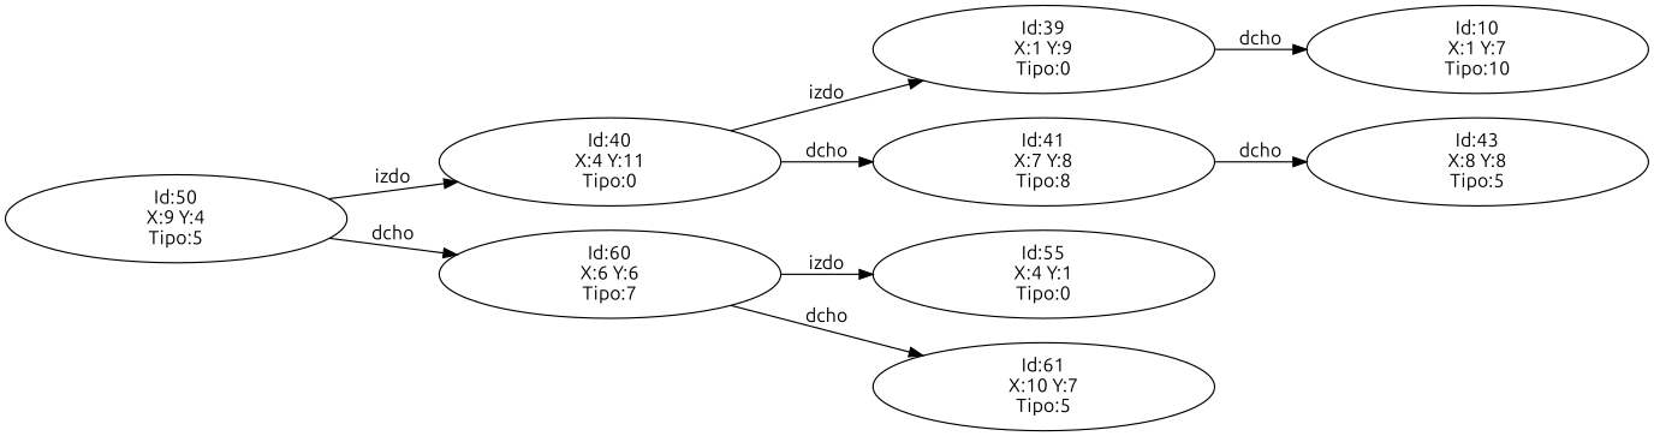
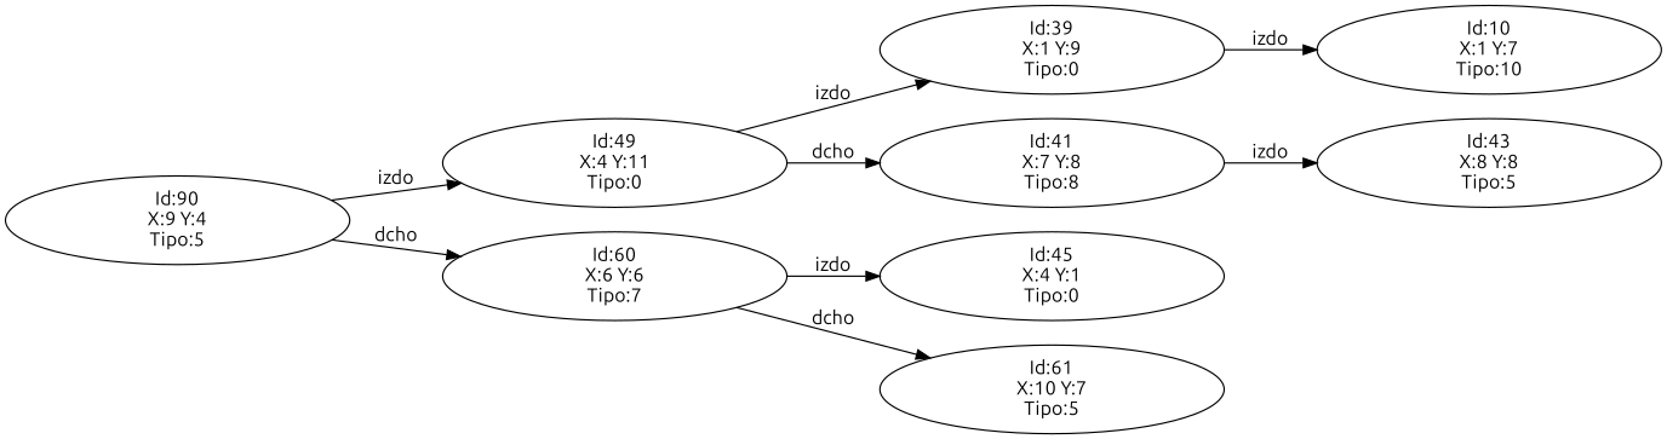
  digraph {
    fontname=Ubuntu
    fontsize=0.5
    rankdir=LR
    node [fixedsize=true fontname=Ubuntu shape=ellipse]
    edge [color=black fontname=Ubuntu]
-   n1 [height=0.9 label="Id:50\nX:9 Y:4\nTipo:5" width=3.5]
-   n2 [height=0.9 label="Id:40\nX:4 Y:11\nTipo:0" width=3.5]
+   n1 [height=0.9 label="Id:90\nX:9 Y:4\nTipo:5" width=3.5]
+   n2 [height=0.9 label="Id:49\nX:4 Y:11\nTipo:0" width=3.5]
    n3 [height=0.9 label="Id:60\nX:6 Y:6\nTipo:7" width=3.5]
    n4 [height=0.9 label="Id:39\nX:1 Y:9\nTipo:0" width=3.5]
    n5 [height=0.9 label="Id:41\nX:7 Y:8\nTipo:8" width=3.5]
-   n6 [height=0.9 label="Id:55\nX:4 Y:1\nTipo:0" width=3.5]
+   n6 [height=0.9 label="Id:45\nX:4 Y:1\nTipo:0" width=3.5]
    n7 [height=0.9 label="Id:61\nX:10 Y:7\nTipo:5" width=3.5]
    n8 [height=0.9 label="Id:10\nX:1 Y:7\nTipo:10" width=3.5]
    n9 [height=0.9 label="Id:43\nX:8 Y:8\nTipo:5" width=3.5]
    n1 -> n2 [label=izdo]
    n1 -> n3 [label=dcho]
    n2 -> n4 [label=izdo]
    n2 -> n5 [label=dcho]
    n3 -> n6 [label=izdo]
    n3 -> n7 [label=dcho]
-   n4 -> n8 [label=dcho]
-   n5 -> n9 [label=dcho]
+   n4 -> n8 [label=izdo]
+   n5 -> n9 [label=izdo]
  }
